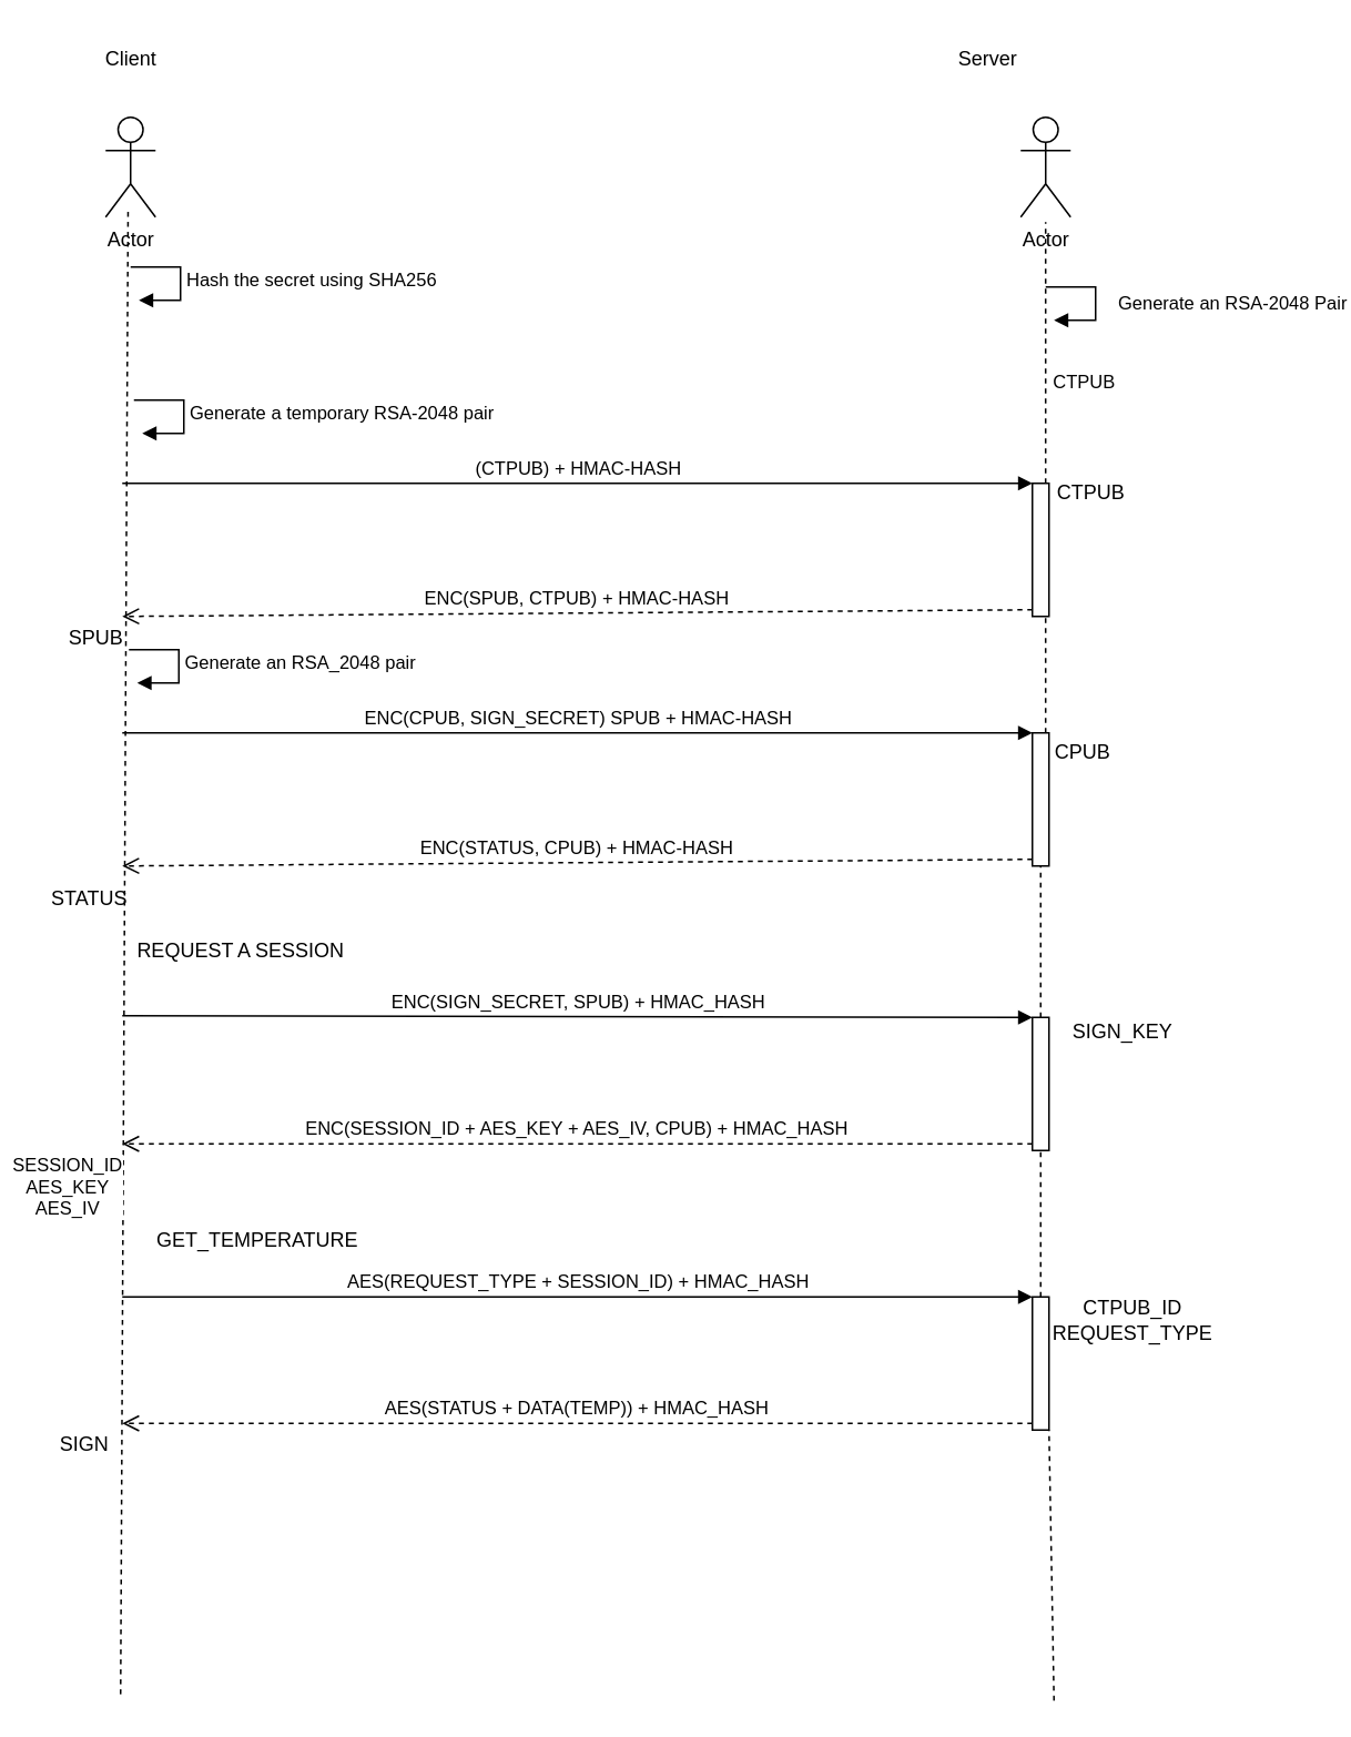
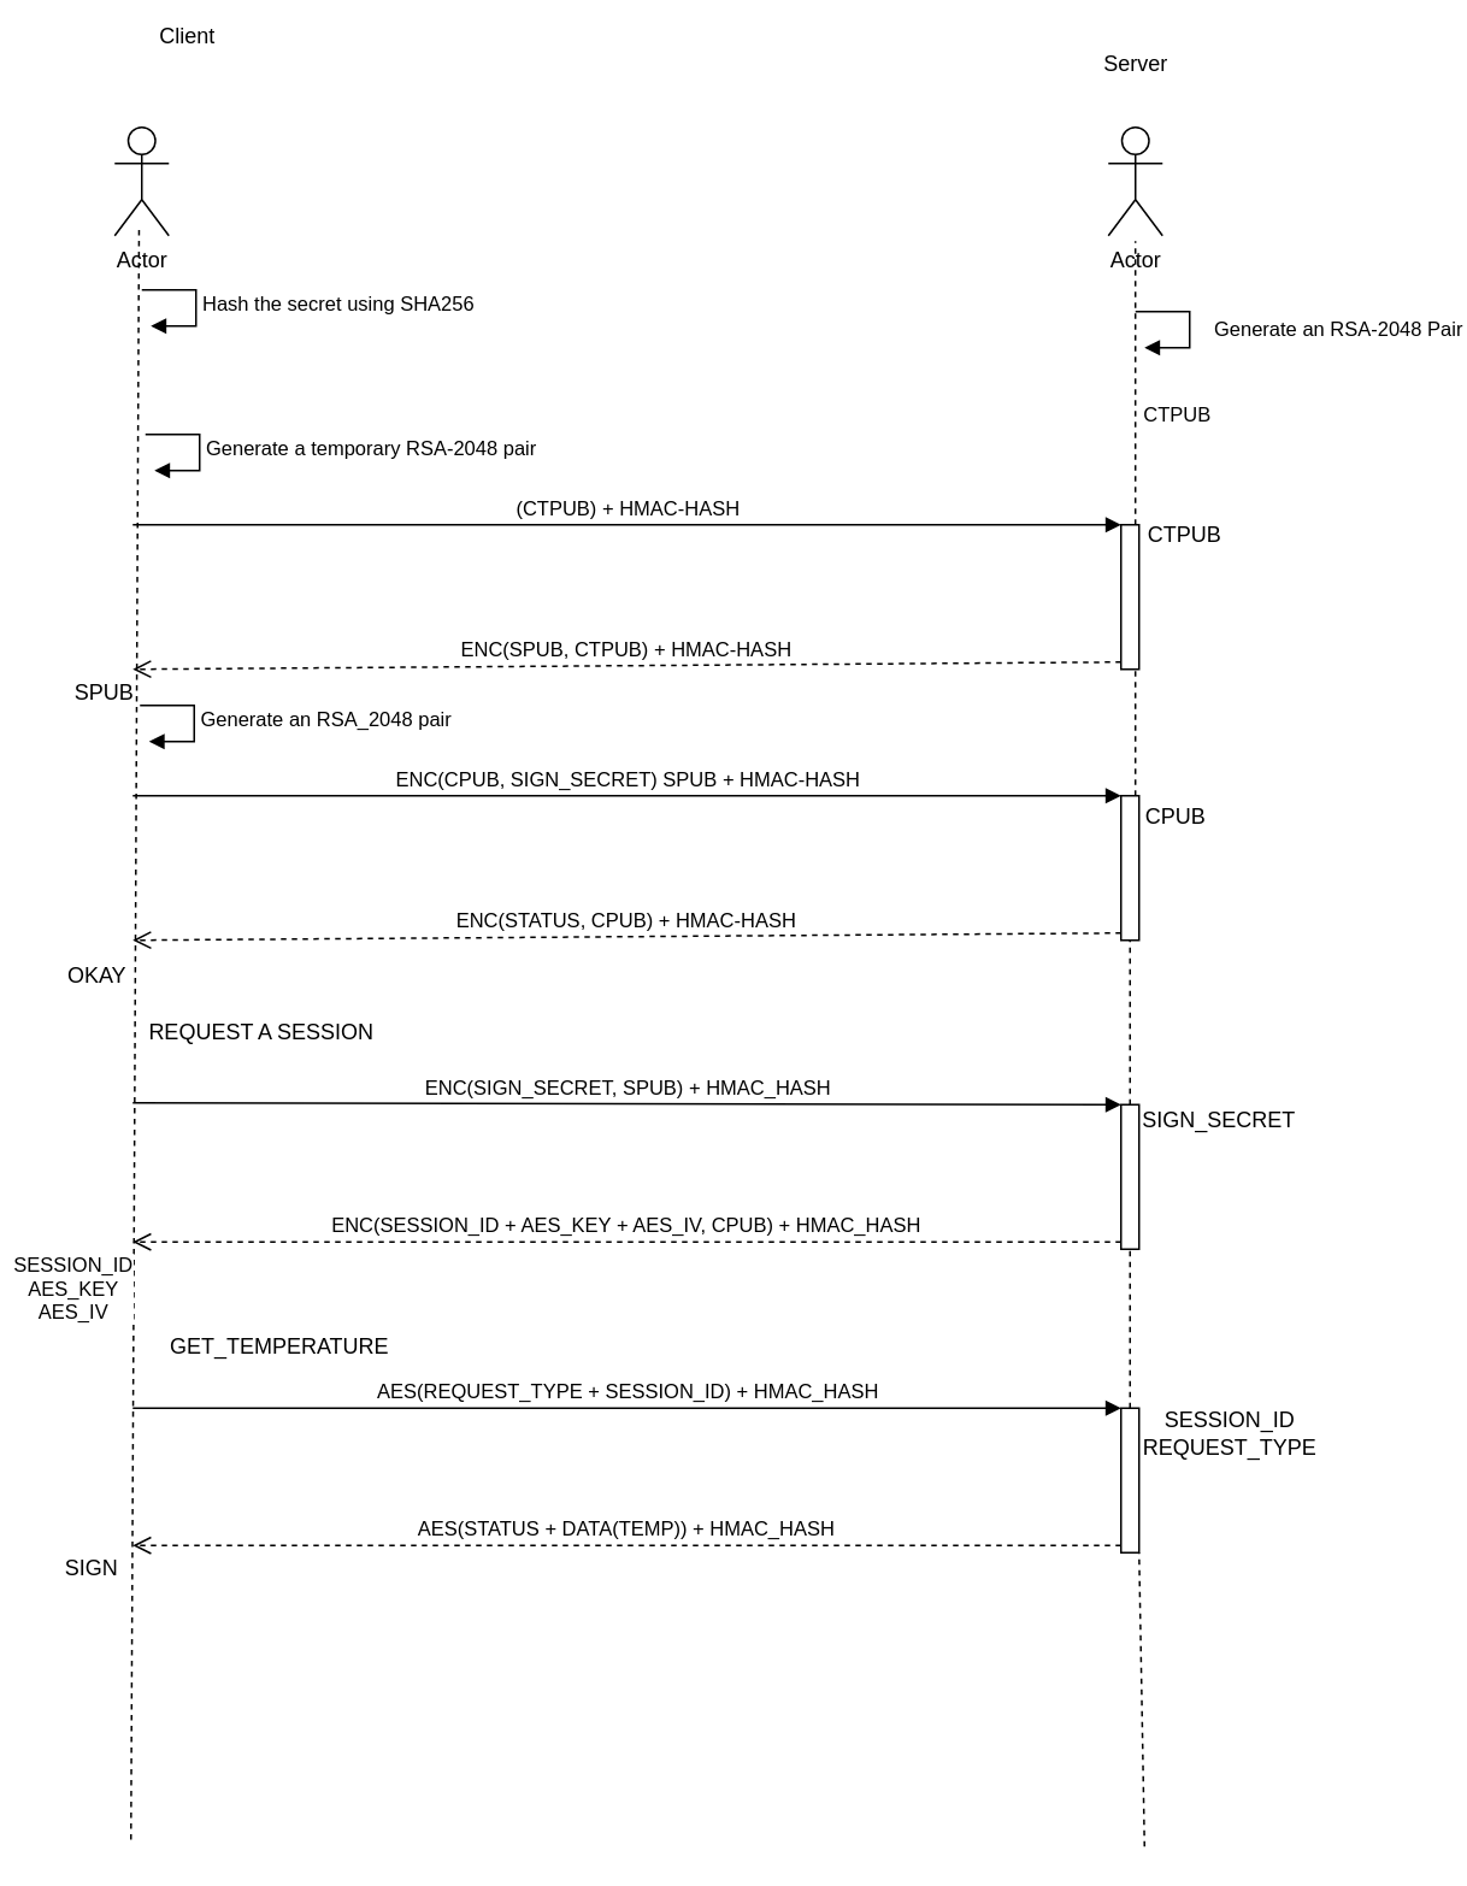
  <mxCell id="0" />
  <mxCell id="1" parent="0" />
  <mxCell id="2" value="Actor" style="shape=umlActor;verticalLabelPosition=bottom;verticalAlign=top;html=1;" parent="1" vertex="1"><mxGeometry x="63" y="70" width="30" height="60" as="geometry" /></mxCell>
  <mxCell id="3" value="Actor" style="shape=umlActor;verticalLabelPosition=bottom;verticalAlign=top;html=1;" parent="1" vertex="1"><mxGeometry x="613" y="70" width="30" height="60" as="geometry" /></mxCell>
- <mxCell id="4" value="Client" style="text;html=1;align=center;verticalAlign=middle;resizable=0;points=[];autosize=1;strokeColor=none;fillColor=none;" parent="1" vertex="1"><mxGeometry x="53" y="20" width="50" height="30" as="geometry" /></mxCell>
- <mxCell id="5" value="Server" style="text;html=1;align=center;verticalAlign=middle;resizable=0;points=[];autosize=1;strokeColor=none;fillColor=none;" parent="1" vertex="1"><mxGeometry x="563" y="20" width="60" height="30" as="geometry" /></mxCell>
+ <mxCell id="4" value="Client" style="text;html=1;align=center;verticalAlign=middle;resizable=0;points=[];autosize=1;strokeColor=none;fillColor=none;" parent="1" vertex="1"><mxGeometry x="78" y="5" width="50" height="30" as="geometry" /></mxCell>
+ <mxCell id="5" value="Server" style="text;html=1;align=center;verticalAlign=middle;resizable=0;points=[];autosize=1;strokeColor=none;fillColor=none;" parent="1" vertex="1"><mxGeometry x="598" y="20" width="60" height="30" as="geometry" /></mxCell>
  <mxCell id="6" value="" style="endArrow=none;dashed=1;html=1;startArrow=none;" parent="1" edge="1" source="23"><mxGeometry width="50" height="50" relative="1" as="geometry"><mxPoint x="633" y="1021.667" as="sourcePoint" /><mxPoint x="627.972" y="133" as="targetPoint" /></mxGeometry></mxCell>
  <mxCell id="7" value="CTPUB" style="edgeLabel;html=1;align=center;verticalAlign=middle;resizable=0;points=[];" parent="6" vertex="1" connectable="0"><mxGeometry x="0.192" y="-9" relative="1" as="geometry"><mxPoint x="14" y="-29" as="offset" /></mxGeometry></mxCell>
  <mxCell id="8" value="" style="endArrow=none;dashed=1;html=1;startArrow=none;" parent="1" edge="1"><mxGeometry width="50" height="50" relative="1" as="geometry"><mxPoint x="72" y="1017.833" as="sourcePoint" /><mxPoint x="76.481" y="126.5" as="targetPoint" /></mxGeometry></mxCell>
  <mxCell id="9" value="Hash the secret using SHA256" style="edgeStyle=orthogonalEdgeStyle;html=1;align=left;spacingLeft=2;endArrow=block;rounded=0;entryX=1;entryY=0;" parent="1" edge="1"><mxGeometry relative="1" as="geometry"><mxPoint x="78" y="160" as="sourcePoint" /><Array as="points"><mxPoint x="108" y="160" /></Array><mxPoint x="83" y="180" as="targetPoint" /></mxGeometry></mxCell>
  <mxCell id="10" value="Generate an RSA-2048 Pair" style="edgeStyle=orthogonalEdgeStyle;html=1;align=left;spacingLeft=2;endArrow=block;rounded=0;entryX=1;entryY=0;" parent="1" edge="1"><mxGeometry x="0.067" y="10" relative="1" as="geometry"><mxPoint x="628" y="172" as="sourcePoint" /><Array as="points"><mxPoint x="658" y="172" /></Array><mxPoint x="633" y="192" as="targetPoint" /><mxPoint as="offset" /></mxGeometry></mxCell>
  <mxCell id="11" value="Generate a temporary RSA-2048 pair" style="edgeStyle=orthogonalEdgeStyle;html=1;align=left;spacingLeft=2;endArrow=block;rounded=0;entryX=1;entryY=0;" parent="1" edge="1"><mxGeometry relative="1" as="geometry"><mxPoint x="80" y="240" as="sourcePoint" /><Array as="points"><mxPoint x="110" y="240" /></Array><mxPoint x="85" y="260" as="targetPoint" /></mxGeometry></mxCell>
  <mxCell id="12" value="SPUB" style="text;html=1;align=center;verticalAlign=middle;resizable=0;points=[];autosize=1;strokeColor=none;fillColor=none;" parent="1" vertex="1"><mxGeometry x="27" y="368" width="60" height="30" as="geometry" /></mxCell>
  <mxCell id="13" value="CPUB" style="text;html=1;align=center;verticalAlign=middle;resizable=0;points=[];autosize=1;strokeColor=none;fillColor=none;" parent="1" vertex="1"><mxGeometry x="620" y="437" width="60" height="30" as="geometry" /></mxCell>
  <mxCell id="14" value="REQUEST A SESSION" style="text;html=1;align=center;verticalAlign=middle;resizable=0;points=[];autosize=1;strokeColor=none;fillColor=none;" vertex="1" parent="1"><mxGeometry x="64" y="556" width="160" height="30" as="geometry" /></mxCell>
- <mxCell id="15" value="STATUS" style="text;html=1;align=center;verticalAlign=middle;resizable=0;points=[];autosize=1;strokeColor=none;fillColor=none;" vertex="1" parent="1"><mxGeometry x="23" y="525" width="60" height="30" as="geometry" /></mxCell>
+ <mxCell id="15" value="OKAY" style="text;html=1;align=center;verticalAlign=middle;resizable=0;points=[];autosize=1;strokeColor=none;fillColor=none;" vertex="1" parent="1"><mxGeometry x="23" y="525" width="60" height="30" as="geometry" /></mxCell>
  <mxCell id="16" value="(CTPUB) + HMAC-HASH" style="html=1;verticalAlign=bottom;endArrow=block;entryX=0;entryY=0;" edge="1" target="18" parent="1"><mxGeometry relative="1" as="geometry"><mxPoint x="73" y="290" as="sourcePoint" /></mxGeometry></mxCell>
  <mxCell id="17" value="ENC(SPUB, CTPUB) + HMAC-HASH" style="html=1;verticalAlign=bottom;endArrow=open;dashed=1;endSize=8;exitX=0;exitY=0.95;" edge="1" source="18" parent="1"><mxGeometry relative="1" as="geometry"><mxPoint x="73" y="370" as="targetPoint" /></mxGeometry></mxCell>
  <mxCell id="18" value="" style="html=1;points=[];perimeter=orthogonalPerimeter;" vertex="1" parent="1"><mxGeometry x="620" y="290" width="10" height="80" as="geometry" /></mxCell>
  <mxCell id="19" value="CTPUB" style="text;html=1;align=center;verticalAlign=middle;resizable=0;points=[];autosize=1;strokeColor=none;fillColor=none;" vertex="1" parent="1"><mxGeometry x="625" y="281" width="60" height="30" as="geometry" /></mxCell>
  <mxCell id="20" value="ENC(CPUB, SIGN_SECRET) SPUB + HMAC-HASH" style="html=1;verticalAlign=bottom;endArrow=block;entryX=0;entryY=0;" edge="1" target="23" parent="1"><mxGeometry relative="1" as="geometry"><mxPoint x="73" y="440" as="sourcePoint" /></mxGeometry></mxCell>
  <mxCell id="21" value="ENC(STATUS, CPUB) + HMAC-HASH" style="html=1;verticalAlign=bottom;endArrow=open;dashed=1;endSize=8;exitX=0;exitY=0.95;" edge="1" source="23" parent="1"><mxGeometry relative="1" as="geometry"><mxPoint x="73" y="520" as="targetPoint" /><Array as="points" /></mxGeometry></mxCell>
  <mxCell id="22" value="" style="endArrow=none;dashed=1;html=1;startArrow=none;" edge="1" parent="1" source="29" target="23"><mxGeometry width="50" height="50" relative="1" as="geometry"><mxPoint x="633" y="1021.667" as="sourcePoint" /><mxPoint x="627.972" y="133" as="targetPoint" /></mxGeometry></mxCell>
  <mxCell id="23" value="" style="html=1;points=[];perimeter=orthogonalPerimeter;" vertex="1" parent="1"><mxGeometry x="620" y="440" width="10" height="80" as="geometry" /></mxCell>
  <mxCell id="24" value="Generate an RSA_2048 pair" style="edgeStyle=orthogonalEdgeStyle;html=1;align=left;spacingLeft=2;endArrow=block;rounded=0;entryX=1;entryY=0;" edge="1" parent="1"><mxGeometry relative="1" as="geometry"><mxPoint x="77" y="390" as="sourcePoint" /><Array as="points"><mxPoint x="107" y="390" /></Array><mxPoint x="82" y="410" as="targetPoint" /></mxGeometry></mxCell>
  <mxCell id="25" value="ENC(SIGN_SECRET, SPUB) + HMAC_HASH" style="html=1;verticalAlign=bottom;endArrow=block;entryX=0;entryY=0;" edge="1" target="29" parent="1"><mxGeometry relative="1" as="geometry"><mxPoint x="73" y="610" as="sourcePoint" /></mxGeometry></mxCell>
  <mxCell id="26" value="ENC(SESSION_ID + AES_KEY + AES_IV, CPUB) + HMAC_HASH" style="html=1;verticalAlign=bottom;endArrow=open;dashed=1;endSize=8;exitX=0;exitY=0.95;" edge="1" source="29" parent="1"><mxGeometry relative="1" as="geometry"><mxPoint x="73" y="687" as="targetPoint" /></mxGeometry></mxCell>
  <mxCell id="27" value="SESSION_ID&lt;br&gt;AES_KEY&lt;br&gt;AES_IV" style="edgeLabel;html=1;align=center;verticalAlign=middle;resizable=0;points=[];" vertex="1" connectable="0" parent="26"><mxGeometry x="1" y="18" relative="1" as="geometry"><mxPoint x="-34" y="7" as="offset" /></mxGeometry></mxCell>
  <mxCell id="28" value="" style="endArrow=none;dashed=1;html=1;startArrow=none;" edge="1" parent="1" source="34" target="29"><mxGeometry width="50" height="50" relative="1" as="geometry"><mxPoint x="633" y="1021.667" as="sourcePoint" /><mxPoint x="630" y="520" as="targetPoint" /></mxGeometry></mxCell>
  <mxCell id="29" value="" style="html=1;points=[];perimeter=orthogonalPerimeter;" vertex="1" parent="1"><mxGeometry x="620" y="611" width="10" height="80" as="geometry" /></mxCell>
- <mxCell id="30" value="SIGN_KEY" style="text;html=1;align=center;verticalAlign=middle;resizable=0;points=[];autosize=1;strokeColor=none;fillColor=none;" vertex="1" parent="1"><mxGeometry x="619" y="605" width="110" height="30" as="geometry" /></mxCell>
+ <mxCell id="30" value="SIGN_SECRET" style="text;html=1;align=center;verticalAlign=middle;resizable=0;points=[];autosize=1;strokeColor=none;fillColor=none;" vertex="1" parent="1"><mxGeometry x="619" y="605" width="110" height="30" as="geometry" /></mxCell>
  <mxCell id="31" value="AES(REQUEST_TYPE + SESSION_ID) + HMAC_HASH" style="html=1;verticalAlign=bottom;endArrow=block;entryX=0;entryY=0;" edge="1" target="34" parent="1"><mxGeometry relative="1" as="geometry"><mxPoint x="73" y="779" as="sourcePoint" /></mxGeometry></mxCell>
  <mxCell id="32" value="AES(STATUS + DATA(TEMP)) + HMAC_HASH" style="html=1;verticalAlign=bottom;endArrow=open;dashed=1;endSize=8;exitX=0;exitY=0.95;" edge="1" source="34" parent="1"><mxGeometry relative="1" as="geometry"><mxPoint x="73" y="855" as="targetPoint" /><Array as="points" /></mxGeometry></mxCell>
  <mxCell id="33" value="" style="endArrow=none;dashed=1;html=1;startArrow=none;" edge="1" parent="1" target="34"><mxGeometry width="50" height="50" relative="1" as="geometry"><mxPoint x="633" y="1021.667" as="sourcePoint" /><mxPoint x="630" y="691" as="targetPoint" /></mxGeometry></mxCell>
  <mxCell id="34" value="" style="html=1;points=[];perimeter=orthogonalPerimeter;" vertex="1" parent="1"><mxGeometry x="620" y="779" width="10" height="80" as="geometry" /></mxCell>
  <mxCell id="35" value="GET_TEMPERATURE" style="text;html=1;align=center;verticalAlign=middle;resizable=0;points=[];autosize=1;strokeColor=none;fillColor=none;" vertex="1" parent="1"><mxGeometry x="84" y="730" width="140" height="30" as="geometry" /></mxCell>
- <mxCell id="36" value="CTPUB_ID&lt;br&gt;REQUEST_TYPE" style="text;html=1;align=center;verticalAlign=middle;resizable=0;points=[];autosize=1;strokeColor=none;fillColor=none;" vertex="1" parent="1"><mxGeometry x="620" y="773" width="120" height="40" as="geometry" /></mxCell>
+ <mxCell id="36" value="SESSION_ID&lt;br&gt;REQUEST_TYPE" style="text;html=1;align=center;verticalAlign=middle;resizable=0;points=[];autosize=1;strokeColor=none;fillColor=none;" vertex="1" parent="1"><mxGeometry x="620" y="773" width="120" height="40" as="geometry" /></mxCell>
  <mxCell id="37" value="SIGN" style="text;html=1;align=center;verticalAlign=middle;resizable=0;points=[];autosize=1;strokeColor=none;fillColor=none;" vertex="1" parent="1"><mxGeometry x="20" y="853" width="60" height="30" as="geometry" /></mxCell>
